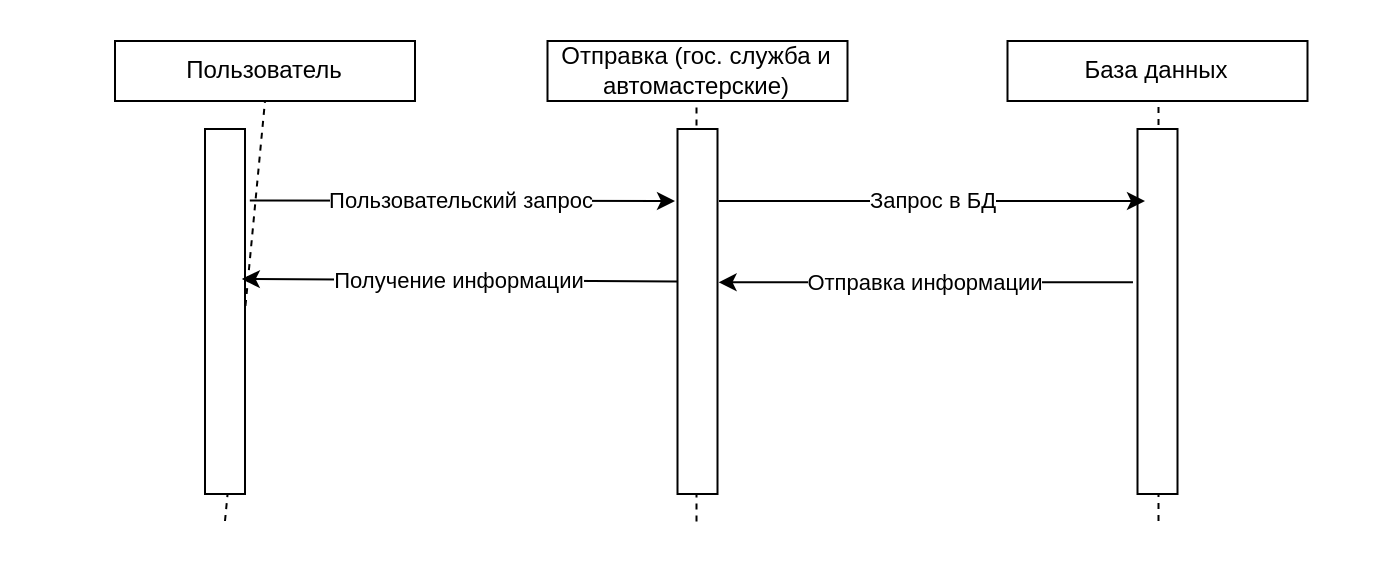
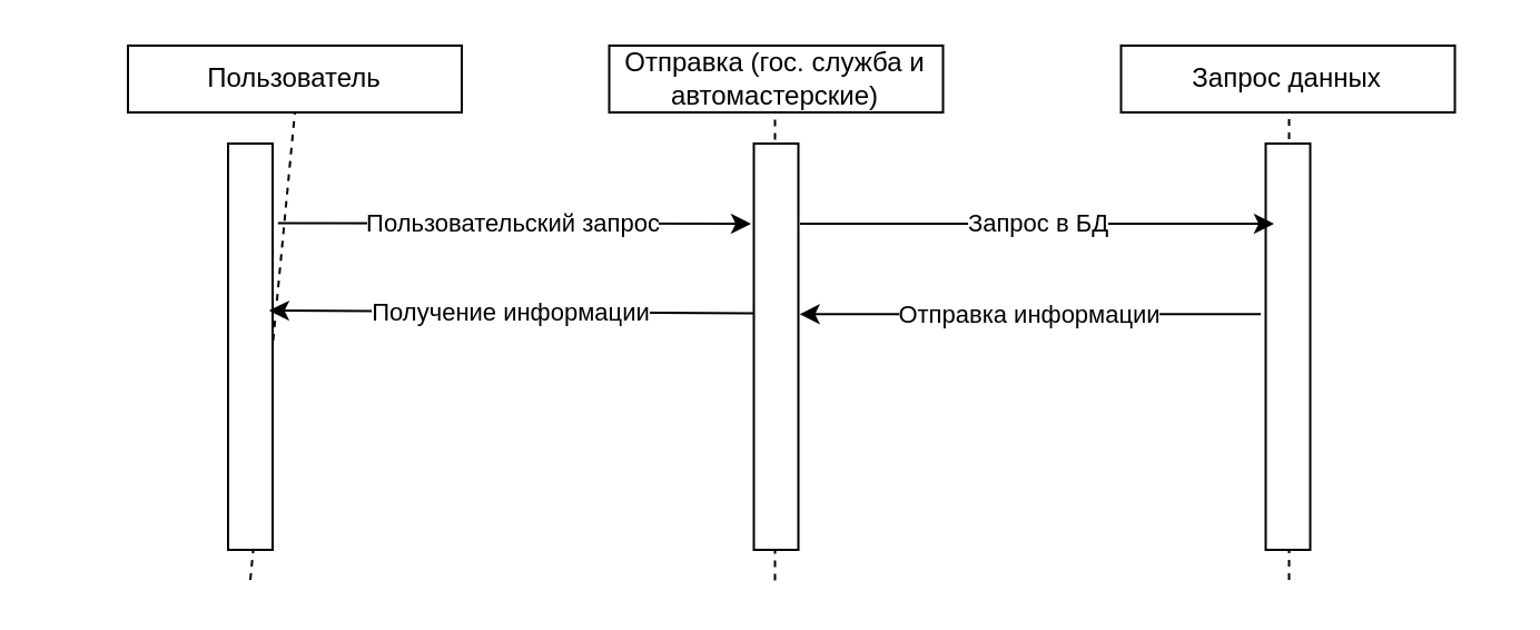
  <mxCell id="0" />
  <mxCell id="1" parent="0" />
  <mxCell id="2" value="Пользователь" style="rounded=0;whiteSpace=wrap;html=1;" parent="1" vertex="1"><mxGeometry x="57" y="20" width="150" height="30" as="geometry" /></mxCell>
  <mxCell id="3" value="" style="endArrow=none;dashed=1;html=1;rounded=0;entryX=0.5;entryY=1;entryDx=0;entryDy=0;" parent="1" target="2" edge="1"><mxGeometry width="50" height="50" relative="1" as="geometry"><mxPoint x="112" y="260" as="sourcePoint" /><mxPoint x="387" y="170" as="targetPoint" /></mxGeometry></mxCell>
  <mxCell id="4" value="" style="rounded=0;whiteSpace=wrap;html=1;rotation=90;" parent="1" vertex="1"><mxGeometry x="20.75" y="145.25" width="182.5" height="20" as="geometry" /></mxCell>
  <mxCell id="5" value="Отправка (гос. служба и автомастерские)" style="rounded=0;whiteSpace=wrap;html=1;" parent="1" vertex="1"><mxGeometry x="273.25" y="20" width="150" height="30" as="geometry" /></mxCell>
- <mxCell id="6" value="База данных" style="rounded=0;whiteSpace=wrap;html=1;" parent="1" vertex="1"><mxGeometry x="503.25" y="20" width="150" height="30" as="geometry" /></mxCell>
+ <mxCell id="6" value="Запрос данных" style="rounded=0;whiteSpace=wrap;html=1;" parent="1" vertex="1"><mxGeometry x="503.25" y="20" width="150" height="30" as="geometry" /></mxCell>
  <mxCell id="7" value="" style="endArrow=none;dashed=1;html=1;rounded=0;entryX=0.5;entryY=1;entryDx=0;entryDy=0;" parent="1" edge="1"><mxGeometry width="50" height="50" relative="1" as="geometry"><mxPoint x="347.75" y="260.25" as="sourcePoint" /><mxPoint x="347.75" y="50.25" as="targetPoint" /></mxGeometry></mxCell>
  <mxCell id="8" value="" style="endArrow=none;dashed=1;html=1;rounded=0;entryX=0.5;entryY=1;entryDx=0;entryDy=0;" parent="1" edge="1"><mxGeometry width="50" height="50" relative="1" as="geometry"><mxPoint x="578.75" y="260" as="sourcePoint" /><mxPoint x="578.75" y="50" as="targetPoint" /></mxGeometry></mxCell>
  <mxCell id="9" value="" style="rounded=0;whiteSpace=wrap;html=1;rotation=90;" parent="1" vertex="1"><mxGeometry x="257" y="145.25" width="182.5" height="20" as="geometry" /></mxCell>
  <mxCell id="10" value="" style="rounded=0;whiteSpace=wrap;html=1;rotation=90;" parent="1" vertex="1"><mxGeometry x="487" y="145.25" width="182.5" height="20" as="geometry" /></mxCell>
  <mxCell id="11" value="Пользовательский запрос&lt;span style=&quot;color: rgba(0, 0, 0, 0); font-family: monospace; font-size: 0px; text-align: start; background-color: rgb(251, 251, 251);&quot;&gt;%3CmxGraphModel%3E%3Croot%3E%3CmxCell%20id%3D%220%22%2F%3E%3CmxCell%20id%3D%221%22%20parent%3D%220%22%2F%3E%3CmxCell%20id%3D%222%22%20value%3D%22%22%20style%3D%22endArrow%3Dnone%3Bdashed%3D1%3Bhtml%3D1%3Brounded%3D0%3BentryX%3D0.5%3BentryY%3D1%3BentryDx%3D0%3BentryDy%3D0%3B%22%20edge%3D%221%22%20parent%3D%221%22%3E%3CmxGeometry%20width%3D%2250%22%20height%3D%2250%22%20relative%3D%221%22%20as%3D%22geometry%22%3E%3CmxPoint%20x%3D%22165%22%20y%3D%22360%22%20as%3D%22sourcePoint%22%2F%3E%3CmxPoint%20x%3D%22165%22%20y%3D%22150%22%20as%3D%22targetPoint%22%2F%3E%3C%2FmxGeometry%3E%3C%2FmxCell%3E%3C%2Froot%3E%3C%2FmxGraphModel%3E&lt;/span&gt;" style="endArrow=classic;html=1;rounded=0;exitX=0.196;exitY=-0.12;exitDx=0;exitDy=0;exitPerimeter=0;" parent="1" source="4" edge="1"><mxGeometry width="50" height="50" relative="1" as="geometry"><mxPoint x="337" y="220" as="sourcePoint" /><mxPoint x="337" y="100" as="targetPoint" /></mxGeometry></mxCell>
  <mxCell id="12" value="Запрос в БД" style="endArrow=classic;html=1;rounded=0;exitX=0.196;exitY=-0.12;exitDx=0;exitDy=0;exitPerimeter=0;" parent="1" edge="1"><mxGeometry width="50" height="50" relative="1" as="geometry"><mxPoint x="359" y="100" as="sourcePoint" /><mxPoint x="572" y="100" as="targetPoint" /></mxGeometry></mxCell>
  <mxCell id="13" value="Отправка информации" style="endArrow=classic;html=1;rounded=0;exitX=0.42;exitY=1.113;exitDx=0;exitDy=0;exitPerimeter=0;entryX=0.42;entryY=-0.027;entryDx=0;entryDy=0;entryPerimeter=0;" parent="1" source="10" target="9" edge="1"><mxGeometry width="50" height="50" relative="1" as="geometry"><mxPoint x="337" y="220" as="sourcePoint" /><mxPoint x="387" y="170" as="targetPoint" /></mxGeometry></mxCell>
  <mxCell id="14" value="Получение информации" style="endArrow=classic;html=1;rounded=0;exitX=0.42;exitY=1.113;exitDx=0;exitDy=0;exitPerimeter=0;entryX=0.411;entryY=0.08;entryDx=0;entryDy=0;entryPerimeter=0;" parent="1" target="4" edge="1"><mxGeometry width="50" height="50" relative="1" as="geometry"><mxPoint x="338" y="140.25" as="sourcePoint" /><mxPoint x="131" y="140.25" as="targetPoint" /></mxGeometry></mxCell>
